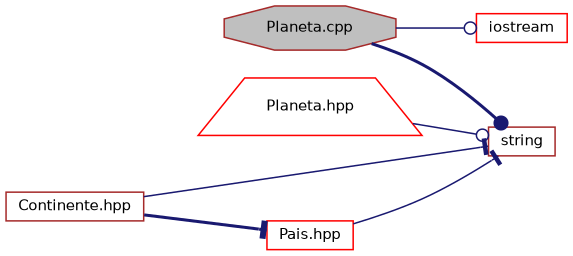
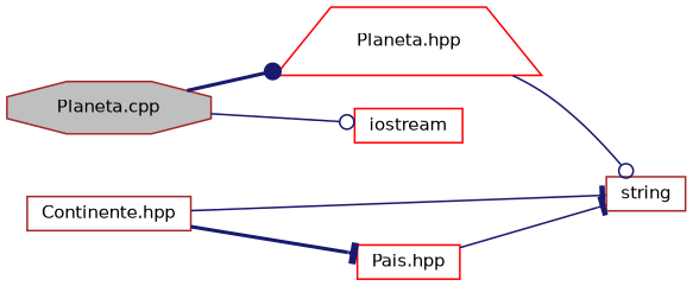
  digraph {
    rankdir=LR
    node [color=brown fillcolor=white fontname=Helvetica fontsize=10 shape=box style=filled]
    edge [arrowhead=tee color=midnightblue fontname=Helvetica fontsize=10 labelfontname=Helvetica labelfontsize=10 style=solid]
    n1 [fillcolor=grey75 fontcolor=black height=0.2 label="Planeta.cpp" shape=octagon width=0.4]
    n2 [color=red height=0.2 label="Planeta.hpp" shape=trapezium width=0.4]
    n3 [color=red height=0.2 label=iostream width=0.4]
    n4 [height=0.2 label=string width=0.4]
    n5 [height=0.2 label="Continente.hpp" width=0.4]
    n6 [color=red height=0.2 label="Pais.hpp" width=0.4]
-   n1 -> n4 [arrowhead=dot style=bold]
+   n1 -> n2 [arrowhead=dot style=bold]
    n1 -> n3 [arrowhead=odot]
    n2 -> n4 [arrowhead=odot]
    n5 -> n4
    n5 -> n6 [style=bold]
    n6 -> n4
  }
